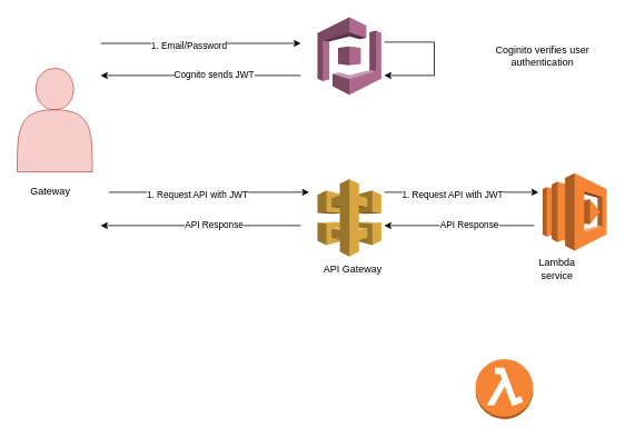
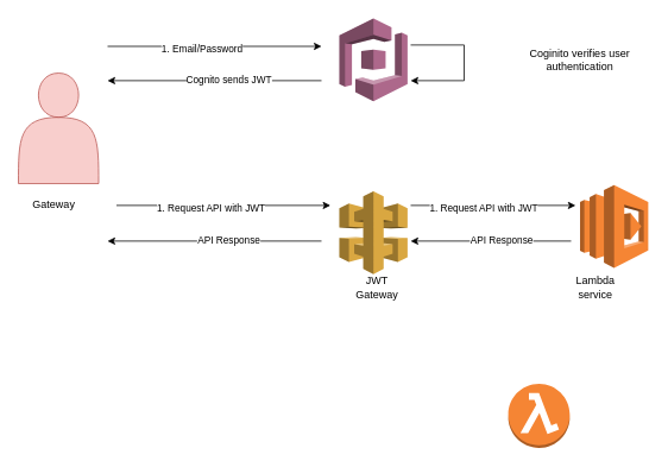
  <mxCell id="0" />
  <mxCell id="1" parent="0" />
  <mxCell id="2" value="" style="shape=actor;whiteSpace=wrap;html=1;strokeColor=#b85450;fillColor=#f8cecc;fontColor=default;" vertex="1" parent="1"><mxGeometry y="81.5" width="90" height="124" as="geometry" x="20" /></mxCell>
  <mxCell id="3" value="Gateway" style="text;html=1;strokeColor=none;fillColor=none;align=center;verticalAlign=middle;whiteSpace=wrap;rounded=0;fontColor=default;" vertex="1" parent="1"><mxGeometry x="30" y="214" width="60" height="30" as="geometry" /></mxCell>
  <mxCell id="4" value="" style="outlineConnect=0;dashed=0;verticalLabelPosition=bottom;verticalAlign=top;align=center;html=1;shape=mxgraph.aws3.api_gateway;fillColor=#D9A741;gradientColor=none;fontColor=default;strokeColor=default;" vertex="1" parent="1"><mxGeometry x="380" y="214" width="76.5" height="93" as="geometry" /></mxCell>
- <mxCell id="5" value="API Gateway" style="text;html=1;strokeColor=none;fillColor=none;align=center;verticalAlign=middle;whiteSpace=wrap;rounded=0;fontColor=default;" vertex="1" parent="1"><mxGeometry x="385" y="307" width="75" height="30" as="geometry" /></mxCell>
+ <mxCell id="5" value="JWT Gateway" style="text;html=1;strokeColor=none;fillColor=none;align=center;verticalAlign=middle;whiteSpace=wrap;rounded=0;fontColor=default;" vertex="1" parent="1"><mxGeometry x="385" y="307" width="75" height="30" as="geometry" /></mxCell>
  <mxCell id="6" value="" style="outlineConnect=0;dashed=0;verticalLabelPosition=bottom;verticalAlign=top;align=center;html=1;shape=mxgraph.aws3.lambda_function;fillColor=#F58534;gradientColor=none;fontColor=default;strokeColor=default;" vertex="1" parent="1"><mxGeometry x="569.5" y="430" width="69" height="72" as="geometry" /></mxCell>
  <mxCell id="7" value="Lambda service" style="text;html=1;strokeColor=none;fillColor=none;align=center;verticalAlign=middle;whiteSpace=wrap;rounded=0;fontColor=default;" vertex="1" parent="1"><mxGeometry x="630" y="307" width="75" height="30" as="geometry" /></mxCell>
  <mxCell id="8" value="" style="outlineConnect=0;dashed=0;verticalLabelPosition=bottom;verticalAlign=top;align=center;html=1;shape=mxgraph.aws3.lambda;fillColor=#F58534;gradientColor=none;fontColor=default;strokeColor=default;" vertex="1" parent="1"><mxGeometry x="650" y="207" width="76.5" height="93" as="geometry" /></mxCell>
  <mxCell id="9" value="" style="endArrow=classic;html=1;rounded=0;labelBackgroundColor=default;fontColor=default;strokeColor=default;" edge="1" parent="1"><mxGeometry width="50" height="50" relative="1" as="geometry"><mxPoint x="130" y="230" as="sourcePoint" /><mxPoint x="370" y="230" as="targetPoint" /></mxGeometry></mxCell>
  <mxCell id="10" value="1. Request API with JWT" style="edgeLabel;html=1;align=center;verticalAlign=middle;resizable=0;points=[];fontColor=default;labelBackgroundColor=default;" vertex="1" connectable="0" parent="9"><mxGeometry x="-0.125" y="-2" relative="1" as="geometry"><mxPoint as="offset" /></mxGeometry></mxCell>
  <mxCell id="11" value="" style="endArrow=classic;html=1;rounded=0;labelBackgroundColor=default;fontColor=default;strokeColor=default;" edge="1" parent="1"><mxGeometry width="50" height="50" relative="1" as="geometry"><mxPoint x="360" y="270" as="sourcePoint" /><mxPoint x="120" y="270" as="targetPoint" /></mxGeometry></mxCell>
  <mxCell id="12" value="API Response" style="edgeLabel;html=1;align=center;verticalAlign=middle;resizable=0;points=[];fontColor=default;" vertex="1" connectable="0" parent="11"><mxGeometry x="-0.125" y="-2" relative="1" as="geometry"><mxPoint as="offset" /></mxGeometry></mxCell>
  <mxCell id="13" value="" style="endArrow=classic;html=1;rounded=0;labelBackgroundColor=default;fontColor=default;strokeColor=default;" edge="1" parent="1"><mxGeometry width="50" height="50" relative="1" as="geometry"><mxPoint x="460" y="230" as="sourcePoint" /><mxPoint x="645" y="230" as="targetPoint" /></mxGeometry></mxCell>
  <mxCell id="14" value="1. Request API with JWT" style="edgeLabel;html=1;align=center;verticalAlign=middle;resizable=0;points=[];fontColor=default;" vertex="1" connectable="0" parent="13"><mxGeometry x="-0.125" y="-2" relative="1" as="geometry"><mxPoint as="offset" /></mxGeometry></mxCell>
  <mxCell id="15" value="" style="endArrow=classic;html=1;rounded=0;labelBackgroundColor=default;fontColor=default;strokeColor=default;" edge="1" parent="1"><mxGeometry width="50" height="50" relative="1" as="geometry"><mxPoint x="640" y="270" as="sourcePoint" /><mxPoint x="460" y="270" as="targetPoint" /></mxGeometry></mxCell>
  <mxCell id="16" value="API Response" style="edgeLabel;html=1;align=center;verticalAlign=middle;resizable=0;points=[];fontColor=default;" vertex="1" connectable="0" parent="15"><mxGeometry x="-0.125" y="-2" relative="1" as="geometry"><mxPoint as="offset" /></mxGeometry></mxCell>
  <mxCell id="17" value="" style="outlineConnect=0;dashed=0;verticalLabelPosition=bottom;verticalAlign=top;align=center;html=1;shape=mxgraph.aws3.cognito;fillColor=#AD688B;gradientColor=none;fontColor=default;strokeColor=default;" vertex="1" parent="1"><mxGeometry x="380" y="20" width="76.5" height="93" as="geometry" /></mxCell>
  <mxCell id="18" value="" style="endArrow=classic;html=1;rounded=0;labelBackgroundColor=default;fontColor=default;strokeColor=default;" edge="1" parent="1"><mxGeometry width="50" height="50" relative="1" as="geometry"><mxPoint x="120" y="51.5" as="sourcePoint" /><mxPoint x="360" y="51.5" as="targetPoint" /></mxGeometry></mxCell>
  <mxCell id="19" value="1. Email/Password" style="edgeLabel;html=1;align=center;verticalAlign=middle;resizable=0;points=[];fontColor=default;labelBackgroundColor=default;" vertex="1" connectable="0" parent="18"><mxGeometry x="-0.125" y="-2" relative="1" as="geometry"><mxPoint as="offset" /></mxGeometry></mxCell>
  <mxCell id="20" value="" style="endArrow=classic;html=1;rounded=0;labelBackgroundColor=default;fontColor=default;strokeColor=default;" edge="1" parent="1"><mxGeometry width="50" height="50" relative="1" as="geometry"><mxPoint x="460" y="50" as="sourcePoint" /><mxPoint x="460" y="90" as="targetPoint" /><Array as="points"><mxPoint x="520" y="50" /><mxPoint x="520" y="90" /></Array></mxGeometry></mxCell>
  <mxCell id="21" value="&lt;span&gt;Coginito verifies user authentication&lt;/span&gt;" style="text;html=1;strokeColor=none;fillColor=none;align=center;verticalAlign=middle;whiteSpace=wrap;rounded=0;labelBackgroundColor=default;fontColor=default;" vertex="1" parent="1"><mxGeometry x="590" y="51.5" width="120" height="30" as="geometry" /></mxCell>
  <mxCell id="22" value="" style="endArrow=classic;html=1;rounded=0;labelBackgroundColor=default;fontColor=default;strokeColor=default;" edge="1" parent="1"><mxGeometry width="50" height="50" relative="1" as="geometry"><mxPoint x="360" y="90" as="sourcePoint" /><mxPoint x="120" y="90" as="targetPoint" /></mxGeometry></mxCell>
  <mxCell id="23" value="Cognito sends JWT" style="edgeLabel;html=1;align=center;verticalAlign=middle;resizable=0;points=[];fontColor=default;" vertex="1" connectable="0" parent="22"><mxGeometry x="-0.125" y="-2" relative="1" as="geometry"><mxPoint as="offset" /></mxGeometry></mxCell>
